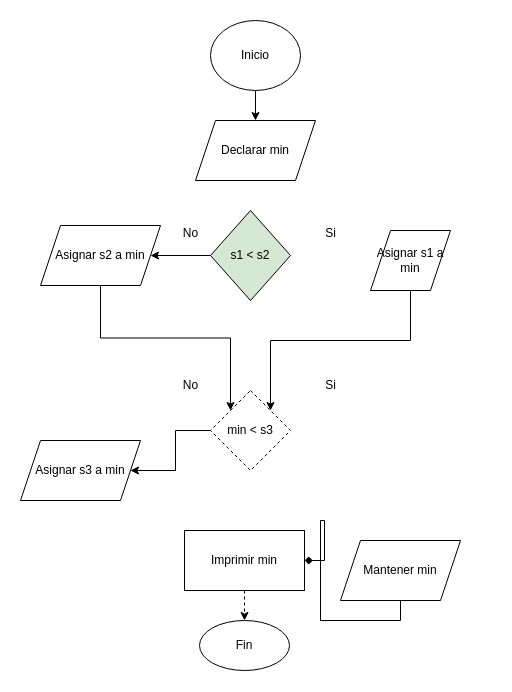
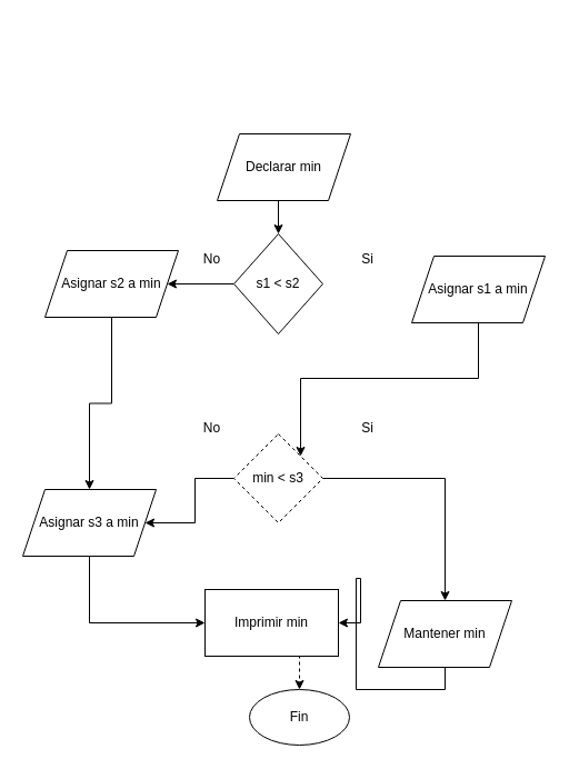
  <mxCell id="0" />
  <mxCell id="1" parent="0" />
- <mxCell id="2" style="edgeStyle=orthogonalEdgeStyle;rounded=0;orthogonalLoop=1;jettySize=auto;html=1;exitX=0.5;exitY=1;exitDx=0;exitDy=0;" edge="1" parent="1" source="3" target="5"><mxGeometry relative="1" as="geometry" /></mxCell>
- <mxCell id="3" value="Inicio" style="ellipse;whiteSpace=wrap;html=1;" vertex="1" parent="1"><mxGeometry x="210" width="90" height="70" as="geometry" y="20" /></mxCell>
+ <mxCell id="4" style="edgeStyle=orthogonalEdgeStyle;rounded=0;orthogonalLoop=1;jettySize=auto;html=1;exitX=0.5;exitY=1;exitDx=0;exitDy=0;entryX=0.5;entryY=0;entryDx=0;entryDy=0;" edge="1" parent="1" source="5" target="7"><mxGeometry relative="1" as="geometry" /></mxCell>
  <mxCell id="5" value="Declarar min" style="shape=parallelogram;perimeter=parallelogramPerimeter;whiteSpace=wrap;html=1;fixedSize=1;" vertex="1" parent="1"><mxGeometry x="195" y="120" width="120" height="60" as="geometry" /></mxCell>
  <mxCell id="6" style="edgeStyle=orthogonalEdgeStyle;rounded=0;orthogonalLoop=1;jettySize=auto;html=1;exitX=0;exitY=0.5;exitDx=0;exitDy=0;entryX=1;entryY=0.5;entryDx=0;entryDy=0;" edge="1" parent="1" source="7" target="11"><mxGeometry relative="1" as="geometry" /></mxCell>
- <mxCell id="7" value="s1 &amp;lt; s2" style="rhombus;whiteSpace=wrap;html=1;fillColor=#d5e8d4;" vertex="1" parent="1"><mxGeometry x="210" y="210" width="80" height="90" as="geometry" /></mxCell>
+ <mxCell id="7" value="s1 &amp;lt; s2" style="rhombus;whiteSpace=wrap;html=1;" vertex="1" parent="1"><mxGeometry x="210" y="210" width="80" height="90" as="geometry" /></mxCell>
  <mxCell id="8" style="edgeStyle=orthogonalEdgeStyle;rounded=0;orthogonalLoop=1;jettySize=auto;html=1;exitX=0.5;exitY=1;exitDx=0;exitDy=0;entryX=1;entryY=0;entryDx=0;entryDy=0;" edge="1" parent="1" source="9" target="16"><mxGeometry relative="1" as="geometry" /></mxCell>
- <mxCell id="9" value="Asignar s1 a min" style="shape=parallelogram;perimeter=parallelogramPerimeter;whiteSpace=wrap;html=1;fixedSize=1;" vertex="1" parent="1"><mxGeometry x="370" y="230" width="80" height="60" as="geometry" /></mxCell>
- <mxCell id="10" style="edgeStyle=orthogonalEdgeStyle;rounded=0;orthogonalLoop=1;jettySize=auto;html=1;exitX=0.5;exitY=1;exitDx=0;exitDy=0;entryX=0;entryY=0;entryDx=0;entryDy=0;" edge="1" parent="1" source="11" target="16"><mxGeometry relative="1" as="geometry" /></mxCell>
+ <mxCell id="9" value="Asignar s1 a min" style="shape=parallelogram;perimeter=parallelogramPerimeter;whiteSpace=wrap;html=1;fixedSize=1;" vertex="1" parent="1"><mxGeometry x="370" y="230" width="120" height="60" as="geometry" /></mxCell>
+ <mxCell id="10" style="edgeStyle=orthogonalEdgeStyle;rounded=0;orthogonalLoop=1;jettySize=auto;html=1;exitX=0.5;exitY=1;exitDx=0;exitDy=0;" edge="1" parent="1" source="11" target="20"><mxGeometry relative="1" as="geometry" /></mxCell>
  <mxCell id="11" value="Asignar s2 a min" style="shape=parallelogram;perimeter=parallelogramPerimeter;whiteSpace=wrap;html=1;fixedSize=1;" vertex="1" parent="1"><mxGeometry x="40" y="225" width="120" height="60" as="geometry" /></mxCell>
  <mxCell id="12" value="Si" style="text;html=1;align=center;verticalAlign=middle;resizable=0;points=[];autosize=1;strokeColor=none;fillColor=none;" vertex="1" parent="1"><mxGeometry x="315" y="218" width="30" height="30" as="geometry" /></mxCell>
  <mxCell id="13" value="No" style="text;html=1;align=center;verticalAlign=middle;resizable=0;points=[];autosize=1;strokeColor=none;fillColor=none;" vertex="1" parent="1"><mxGeometry x="170" y="218" width="40" height="30" as="geometry" /></mxCell>
+ <mxCell id="14" style="edgeStyle=orthogonalEdgeStyle;rounded=0;orthogonalLoop=1;jettySize=auto;html=1;exitX=1;exitY=0.5;exitDx=0;exitDy=0;" edge="1" parent="1" source="16" target="18"><mxGeometry relative="1" as="geometry" /></mxCell>
  <mxCell id="15" style="edgeStyle=orthogonalEdgeStyle;rounded=0;orthogonalLoop=1;jettySize=auto;html=1;exitX=0;exitY=0.5;exitDx=0;exitDy=0;entryX=1;entryY=0.5;entryDx=0;entryDy=0;" edge="1" parent="1" source="16" target="20"><mxGeometry relative="1" as="geometry" /></mxCell>
  <mxCell id="16" value="min &amp;lt; s3" style="rhombus;whiteSpace=wrap;html=1;dashed=1;" vertex="1" parent="1"><mxGeometry x="210" y="390" width="80" height="80" as="geometry" /></mxCell>
- <mxCell id="17" style="edgeStyle=orthogonalEdgeStyle;rounded=0;orthogonalLoop=1;jettySize=auto;html=1;exitX=0.5;exitY=1;exitDx=0;exitDy=0;entryX=1;entryY=0.5;entryDx=0;entryDy=0;endArrow=diamond;" edge="1" parent="1" source="18" target="24"><mxGeometry relative="1" as="geometry" /></mxCell>
+ <mxCell id="17" style="edgeStyle=orthogonalEdgeStyle;rounded=0;orthogonalLoop=1;jettySize=auto;html=1;exitX=0.5;exitY=1;exitDx=0;exitDy=0;entryX=1;entryY=0.5;entryDx=0;entryDy=0;" edge="1" parent="1" source="18" target="24"><mxGeometry relative="1" as="geometry" /></mxCell>
  <mxCell id="18" value="Mantener min" style="shape=parallelogram;perimeter=parallelogramPerimeter;whiteSpace=wrap;html=1;fixedSize=1;" vertex="1" parent="1"><mxGeometry x="340" y="540" width="120" height="60" as="geometry" /></mxCell>
+ <mxCell id="19" style="edgeStyle=orthogonalEdgeStyle;rounded=0;orthogonalLoop=1;jettySize=auto;html=1;exitX=0.5;exitY=1;exitDx=0;exitDy=0;entryX=0;entryY=0.5;entryDx=0;entryDy=0;" edge="1" parent="1" source="20" target="24"><mxGeometry relative="1" as="geometry" /></mxCell>
  <mxCell id="20" value="Asignar s3 a min" style="shape=parallelogram;perimeter=parallelogramPerimeter;whiteSpace=wrap;html=1;fixedSize=1;" vertex="1" parent="1"><mxGeometry x="20" y="440" width="120" height="60" as="geometry" /></mxCell>
  <mxCell id="21" value="Si" style="text;html=1;align=center;verticalAlign=middle;resizable=0;points=[];autosize=1;strokeColor=none;fillColor=none;" vertex="1" parent="1"><mxGeometry x="315" y="370" width="30" height="30" as="geometry" /></mxCell>
  <mxCell id="22" value="No" style="text;html=1;align=center;verticalAlign=middle;resizable=0;points=[];autosize=1;strokeColor=none;fillColor=none;" vertex="1" parent="1"><mxGeometry x="170" y="370" width="40" height="30" as="geometry" /></mxCell>
  <mxCell id="23" style="edgeStyle=orthogonalEdgeStyle;rounded=0;orthogonalLoop=1;jettySize=auto;html=1;exitX=0.5;exitY=1;exitDx=0;exitDy=0;entryX=0.5;entryY=0;entryDx=0;entryDy=0;dashed=1;" edge="1" parent="1" source="24" target="25"><mxGeometry relative="1" as="geometry" /></mxCell>
  <mxCell id="24" value="Imprimir min" style="rounded=0;whiteSpace=wrap;html=1;" vertex="1" parent="1"><mxGeometry x="184" y="530" width="120" height="60" as="geometry" /></mxCell>
- <mxCell id="25" value="Fin" style="ellipse;whiteSpace=wrap;html=1;" vertex="1" parent="1"><mxGeometry x="199" y="620" width="90" height="50" as="geometry" /></mxCell>
+ <mxCell id="25" value="Fin" style="ellipse;whiteSpace=wrap;html=1;" vertex="1" parent="1"><mxGeometry x="224" y="620" width="90" height="50" as="geometry" /></mxCell>
